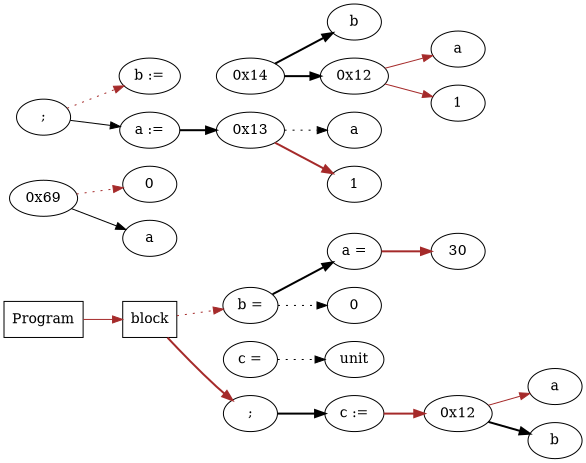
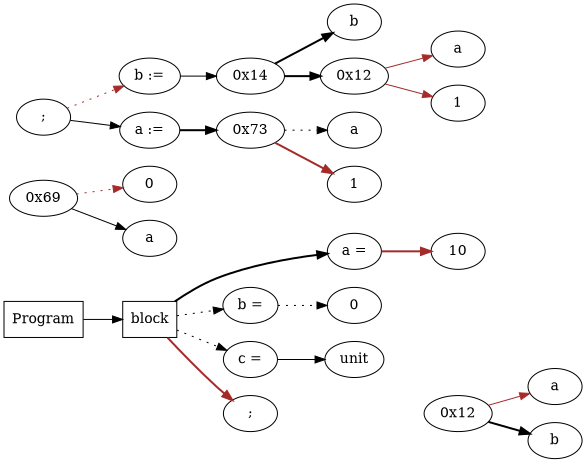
  digraph {
    rankdir=LR
    edge [color=black style=bold]
-   n1 [label=30]
+   n1 [label=10]
    n2 [label="a ="]
    n3 [label=0]
    n4 [label="b ="]
    n5 [label=unit]
    n6 [label="c ="]
    n7 [label=0]
    n8 [label=a]
    n9 [label="0x69"]
    n10 [label=b]
    n11 [label=a]
    n12 [label=1]
    n13 [label="0x12"]
    n14 [label="0x14"]
    n15 [label="b :="]
    n16 [label=a]
    n17 [label=1]
-   n18 [label="0x13"]
+   n18 [label="0x73"]
    n19 [label="a :="]
    n20 [label=";"]
    n21 [label=a]
    n22 [label=b]
    n23 [label="0x12"]
-   n24 [label="c :="]
    n25 [label=";"]
    n26 [label=block shape=box]
    n27 [label=Program shape=box]
    n2 -> n1 [color=brown]
    n4 -> n3 [style=dotted]
-   n6 -> n5 [style=dotted]
+   n6 -> n5 [style=solid]
    n9 -> n7 [color=brown style=dotted]
    n9 -> n8 [style=solid]
    n13 -> n11 [color=brown style=solid]
    n13 -> n12 [color=brown style=solid]
    n14 -> n10
    n14 -> n13
+   n15 -> n14 [style=solid]
    n18 -> n16 [style=dotted]
    n18 -> n17 [color=brown]
    n19 -> n18
    n20 -> n15 [color=brown style=dotted]
    n20 -> n19 [style=solid]
    n23 -> n21 [color=brown style=solid]
    n23 -> n22
-   n24 -> n23 [color=brown]
-   n25 -> n24
-   n4 -> n2
-   n26 -> n4 [color=brown style=dotted]
+   n26 -> n2
+   n26 -> n4 [style=dotted]
+   n26 -> n6 [style=dotted]
    n26 -> n25 [color=brown]
-   n27 -> n26 [color=brown style=solid]
+   n27 -> n26 [style=solid]
  }
